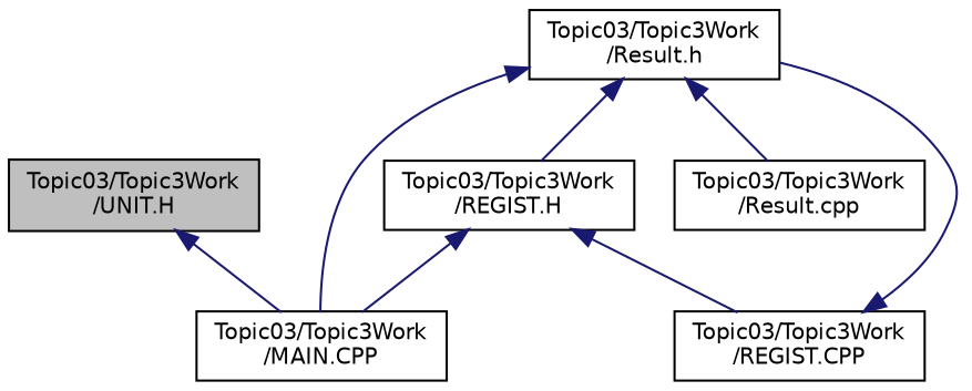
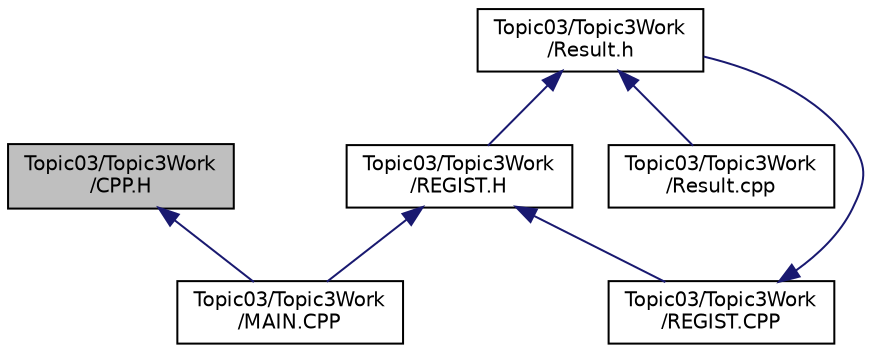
  digraph {
    node [color=black fillcolor=white fontname=Helvetica fontsize=10 shape=record style=filled]
    edge [color=midnightblue dir=back fontname=Helvetica fontsize=10 labelfontname=Helvetica labelfontsize=10 style=solid]
-   n1 [fillcolor=grey75 fontcolor=black height=0.2 label="Topic03/Topic3Work\l/UNIT.H" width=0.4]
+   n1 [fillcolor=grey75 fontcolor=black height=0.2 label="Topic03/Topic3Work\l/CPP.H" width=0.4]
    n2 [height=0.2 label="Topic03/Topic3Work\l/MAIN.CPP" width=0.4]
    n3 [height=0.2 label="Topic03/Topic3Work\l/Result.h" width=0.4]
    n4 [height=0.2 label="Topic03/Topic3Work\l/REGIST.H" width=0.4]
    n5 [height=0.2 label="Topic03/Topic3Work\l/Result.cpp" width=0.4]
    n6 [height=0.2 label="Topic03/Topic3Work\l/REGIST.CPP" width=0.4]
    n1 -> n2
-   n3 -> n2
    n3 -> n4
    n3 -> n5
    n4 -> n2
    n4 -> n6
    n6 -> n3
  }
